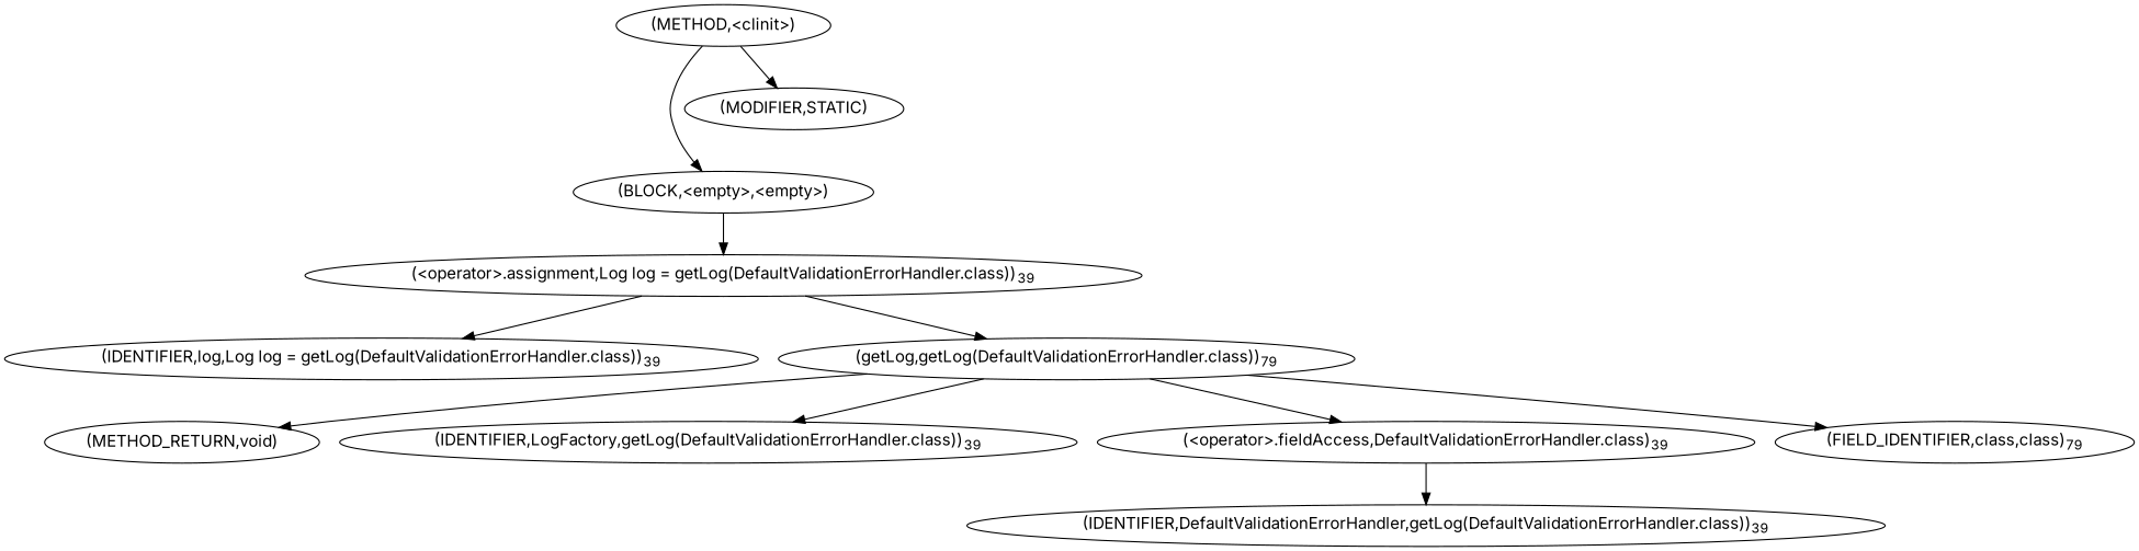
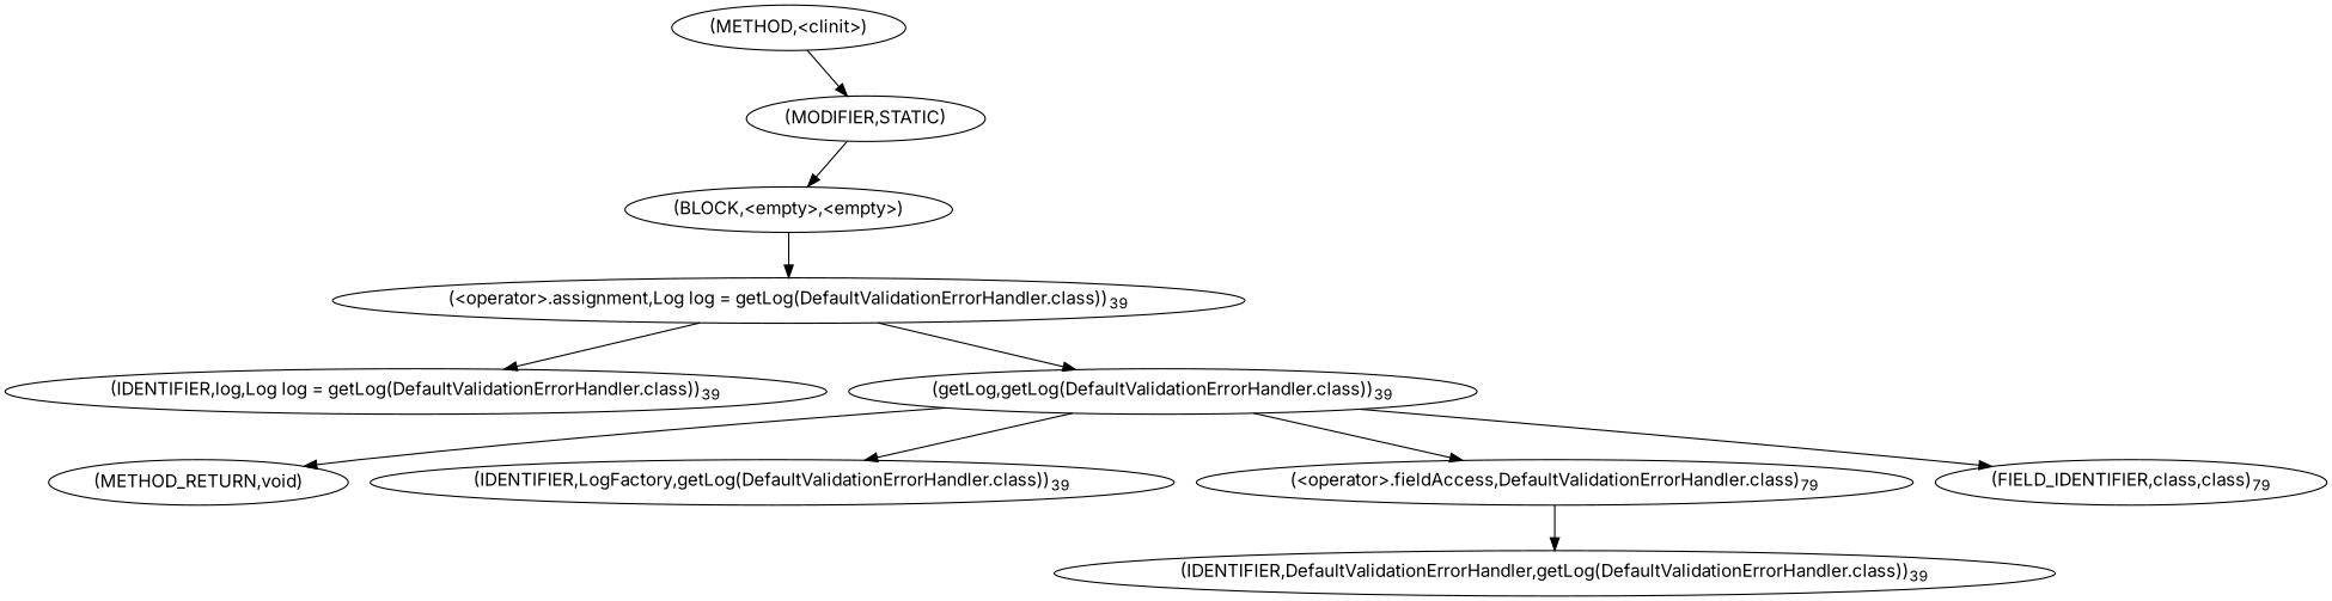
  digraph {
    fontname=Inter
    node [fontname=Inter]
    edge [fontname=Inter]
    n1 [label=<(METHOD,&lt;clinit&gt;)>]
    n2 [label=<(BLOCK,&lt;empty&gt;,&lt;empty&gt;)>]
    n3 [label=<(MODIFIER,STATIC)>]
    n4 [label=<(&lt;operator&gt;.assignment,Log log = getLog(DefaultValidationErrorHandler.class))<SUB>39</SUB>>]
    n5 [label=<(METHOD_RETURN,void)>]
    n6 [label=<(IDENTIFIER,log,Log log = getLog(DefaultValidationErrorHandler.class))<SUB>39</SUB>>]
-   n7 [label=<(getLog,getLog(DefaultValidationErrorHandler.class))<SUB>79</SUB>>]
+   n7 [label=<(getLog,getLog(DefaultValidationErrorHandler.class))<SUB>39</SUB>>]
    n8 [label=<(IDENTIFIER,LogFactory,getLog(DefaultValidationErrorHandler.class))<SUB>39</SUB>>]
-   n9 [label=<(&lt;operator&gt;.fieldAccess,DefaultValidationErrorHandler.class)<SUB>39</SUB>>]
+   n9 [label=<(&lt;operator&gt;.fieldAccess,DefaultValidationErrorHandler.class)<SUB>79</SUB>>]
    n10 [label=<(FIELD_IDENTIFIER,class,class)<SUB>79</SUB>>]
    n11 [label=<(IDENTIFIER,DefaultValidationErrorHandler,getLog(DefaultValidationErrorHandler.class))<SUB>39</SUB>>]
-   n1 -> n2
+   n3 -> n2
    n1 -> n3
    n2 -> n4
    n4 -> n6
    n4 -> n7
    n7 -> n5
    n7 -> n8
    n7 -> n9
    n7 -> n10
    n9 -> n11
  }
